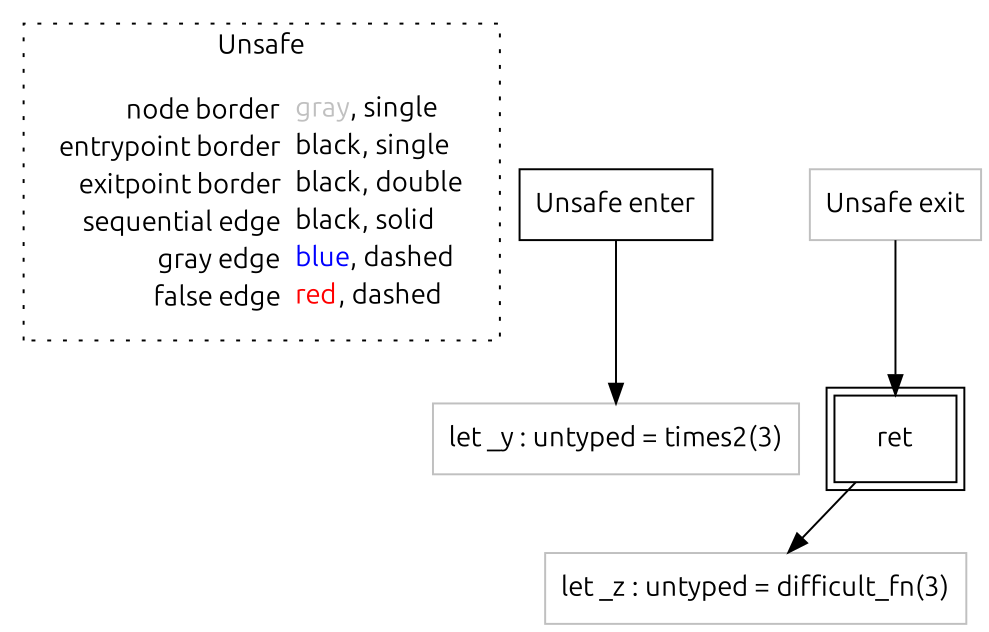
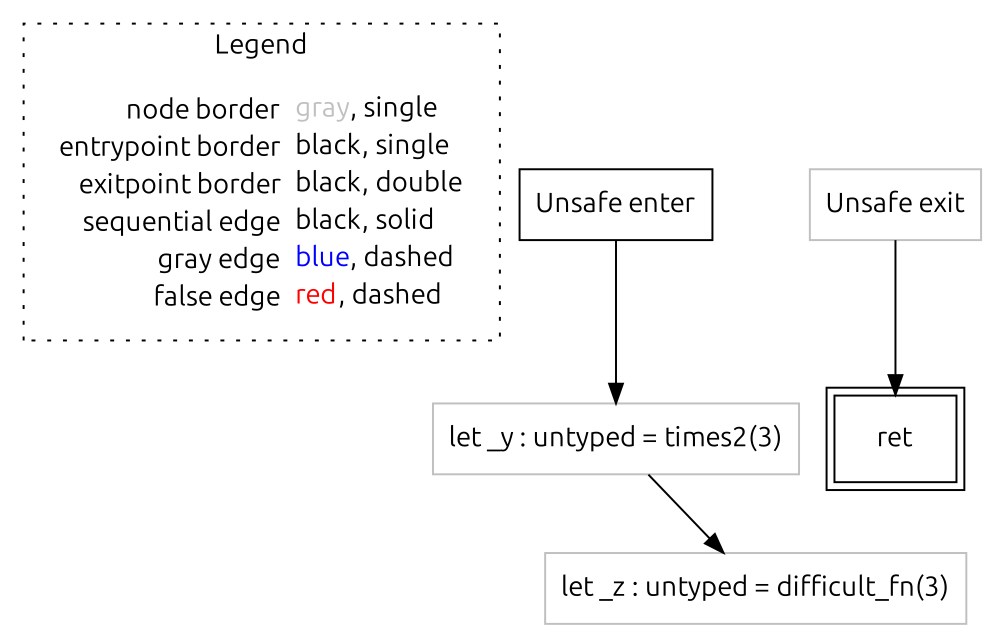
  digraph {
    fontname=Ubuntu
    node [fontname=Ubuntu shape=rect color=gray]
    edge [color=black fontname=Ubuntu]
    n1 [label=<<table border="0" cellpadding="2" cellspacing="0" cellborder="0"><tr><td align="right">node border&nbsp;</td><td align="left"><font color="gray">gray</font>, single</td></tr><tr><td align="right">entrypoint border&nbsp;</td><td align="left"><font color="black">black</font>, single</td></tr><tr><td align="right">exitpoint border&nbsp;</td><td align="left"><font color="black">black</font>, double</td></tr><tr><td align="right">sequential edge&nbsp;</td><td align="left"><font color="black">black</font>, solid</td></tr><tr><td align="right">gray edge&nbsp;</td><td align="left"><font color="blue">blue</font>, dashed</td></tr><tr><td align="right">false edge&nbsp;</td><td align="left"><font color="red">red</font>, dashed</td></tr></table>> shape=plaintext color=""]
    n2 [color=black label=<Unsafe enter>]
    n3 [label=<let _y : untyped = times2(3)>]
    n4 [label=<let _z : untyped = difficult_fn(3)>]
    n5 [label=<Unsafe exit>]
    n6 [color=black label=<ret> peripheries=2]
    subgraph cluster_1 {
-     label=Unsafe
+     label=Legend
      style=dotted
      n1
    }
    n2 -> n3
-   n6 -> n4
+   n3 -> n4
    n5 -> n6
  }
